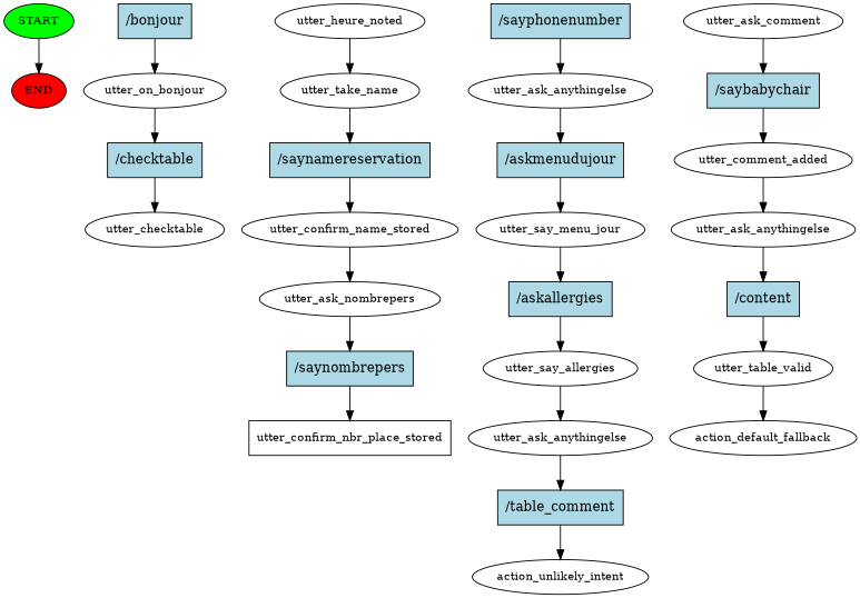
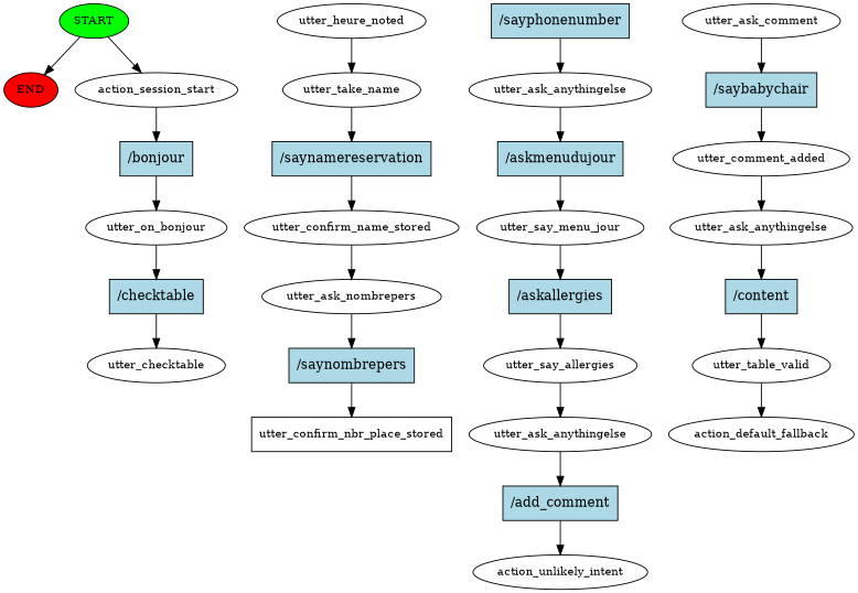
  digraph {
    node [fontsize=12]
    n1 [fillcolor=green label=START style=filled]
    n2 [fillcolor=red label=END style=filled]
+   n3 [label=action_session_start]
    n4 [fillcolor=lightblue label="/bonjour" shape=rect style=filled fontsize=""]
    n5 [label=utter_on_bonjour]
    n6 [fillcolor=lightblue label="/checktable" shape=rect style=filled fontsize=""]
    n7 [label=utter_checktable]
    n8 [label=utter_heure_noted]
    n9 [label=utter_take_name]
    n10 [fillcolor=lightblue label="/saynamereservation" shape=rect style=filled fontsize=""]
    n11 [label=utter_confirm_name_stored]
    n12 [label=utter_ask_nombrepers]
    n13 [fillcolor=lightblue label="/saynombrepers" shape=rect style=filled fontsize=""]
    n14 [label=utter_confirm_nbr_place_stored shape=box]
    n15 [fillcolor=lightblue label="/sayphonenumber" shape=rect style=filled fontsize=""]
    n16 [label=utter_ask_anythingelse]
    n17 [fillcolor=lightblue label="/askmenudujour" shape=rect style=filled fontsize=""]
    n18 [label=utter_say_menu_jour]
    n19 [fillcolor=lightblue label="/askallergies" shape=rect style=filled fontsize=""]
    n20 [label=utter_say_allergies]
    n21 [label=utter_ask_anythingelse]
-   n22 [fillcolor=lightblue label="/table_comment" shape=rect style=filled fontsize=""]
+   n22 [fillcolor=lightblue label="/add_comment" shape=rect style=filled fontsize=""]
    n23 [label=action_unlikely_intent]
    n24 [label=utter_ask_comment]
    n25 [fillcolor=lightblue label="/saybabychair" shape=rect style=filled fontsize=""]
    n26 [label=utter_comment_added]
    n27 [label=utter_ask_anythingelse]
    n28 [fillcolor=lightblue label="/content" shape=rect style=filled fontsize=""]
    n29 [label=utter_table_valid]
    n30 [label=action_default_fallback]
    n1 -> n2
+   n1 -> n3
+   n3 -> n4
    n4 -> n5
    n5 -> n6
    n6 -> n7
    n8 -> n9
    n9 -> n10
    n10 -> n11
    n11 -> n12
    n12 -> n13
    n13 -> n14
    n15 -> n16
    n16 -> n17
    n17 -> n18
    n18 -> n19
    n19 -> n20
    n20 -> n21
    n21 -> n22
    n22 -> n23
    n24 -> n25
    n25 -> n26
    n26 -> n27
    n27 -> n28
    n28 -> n29
    n29 -> n30
  }
